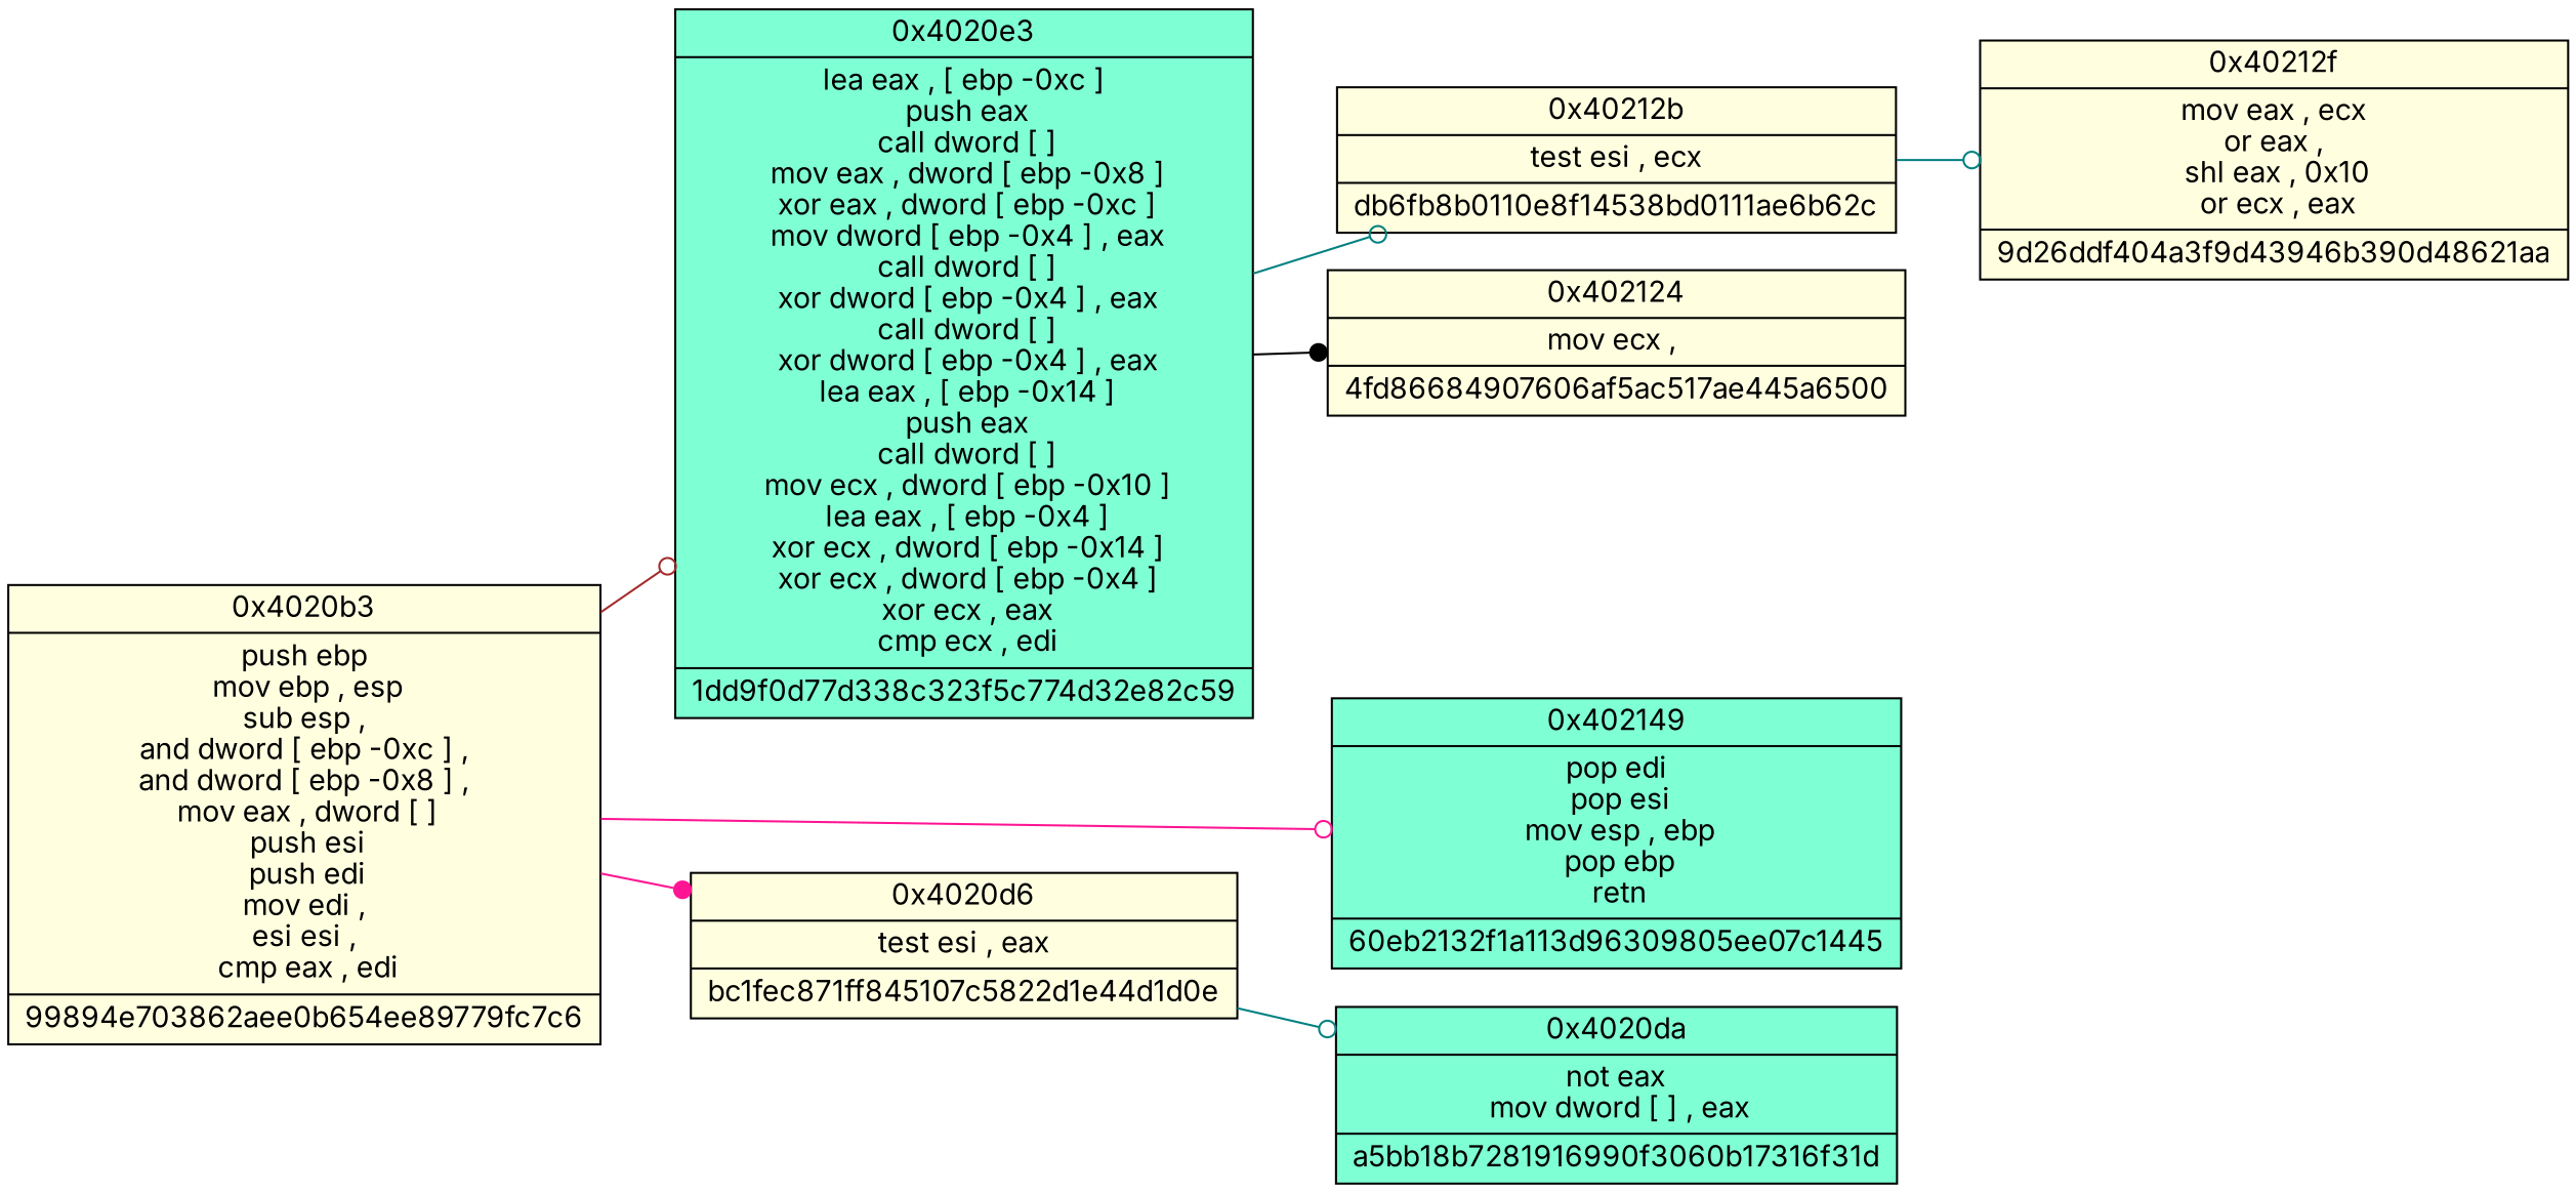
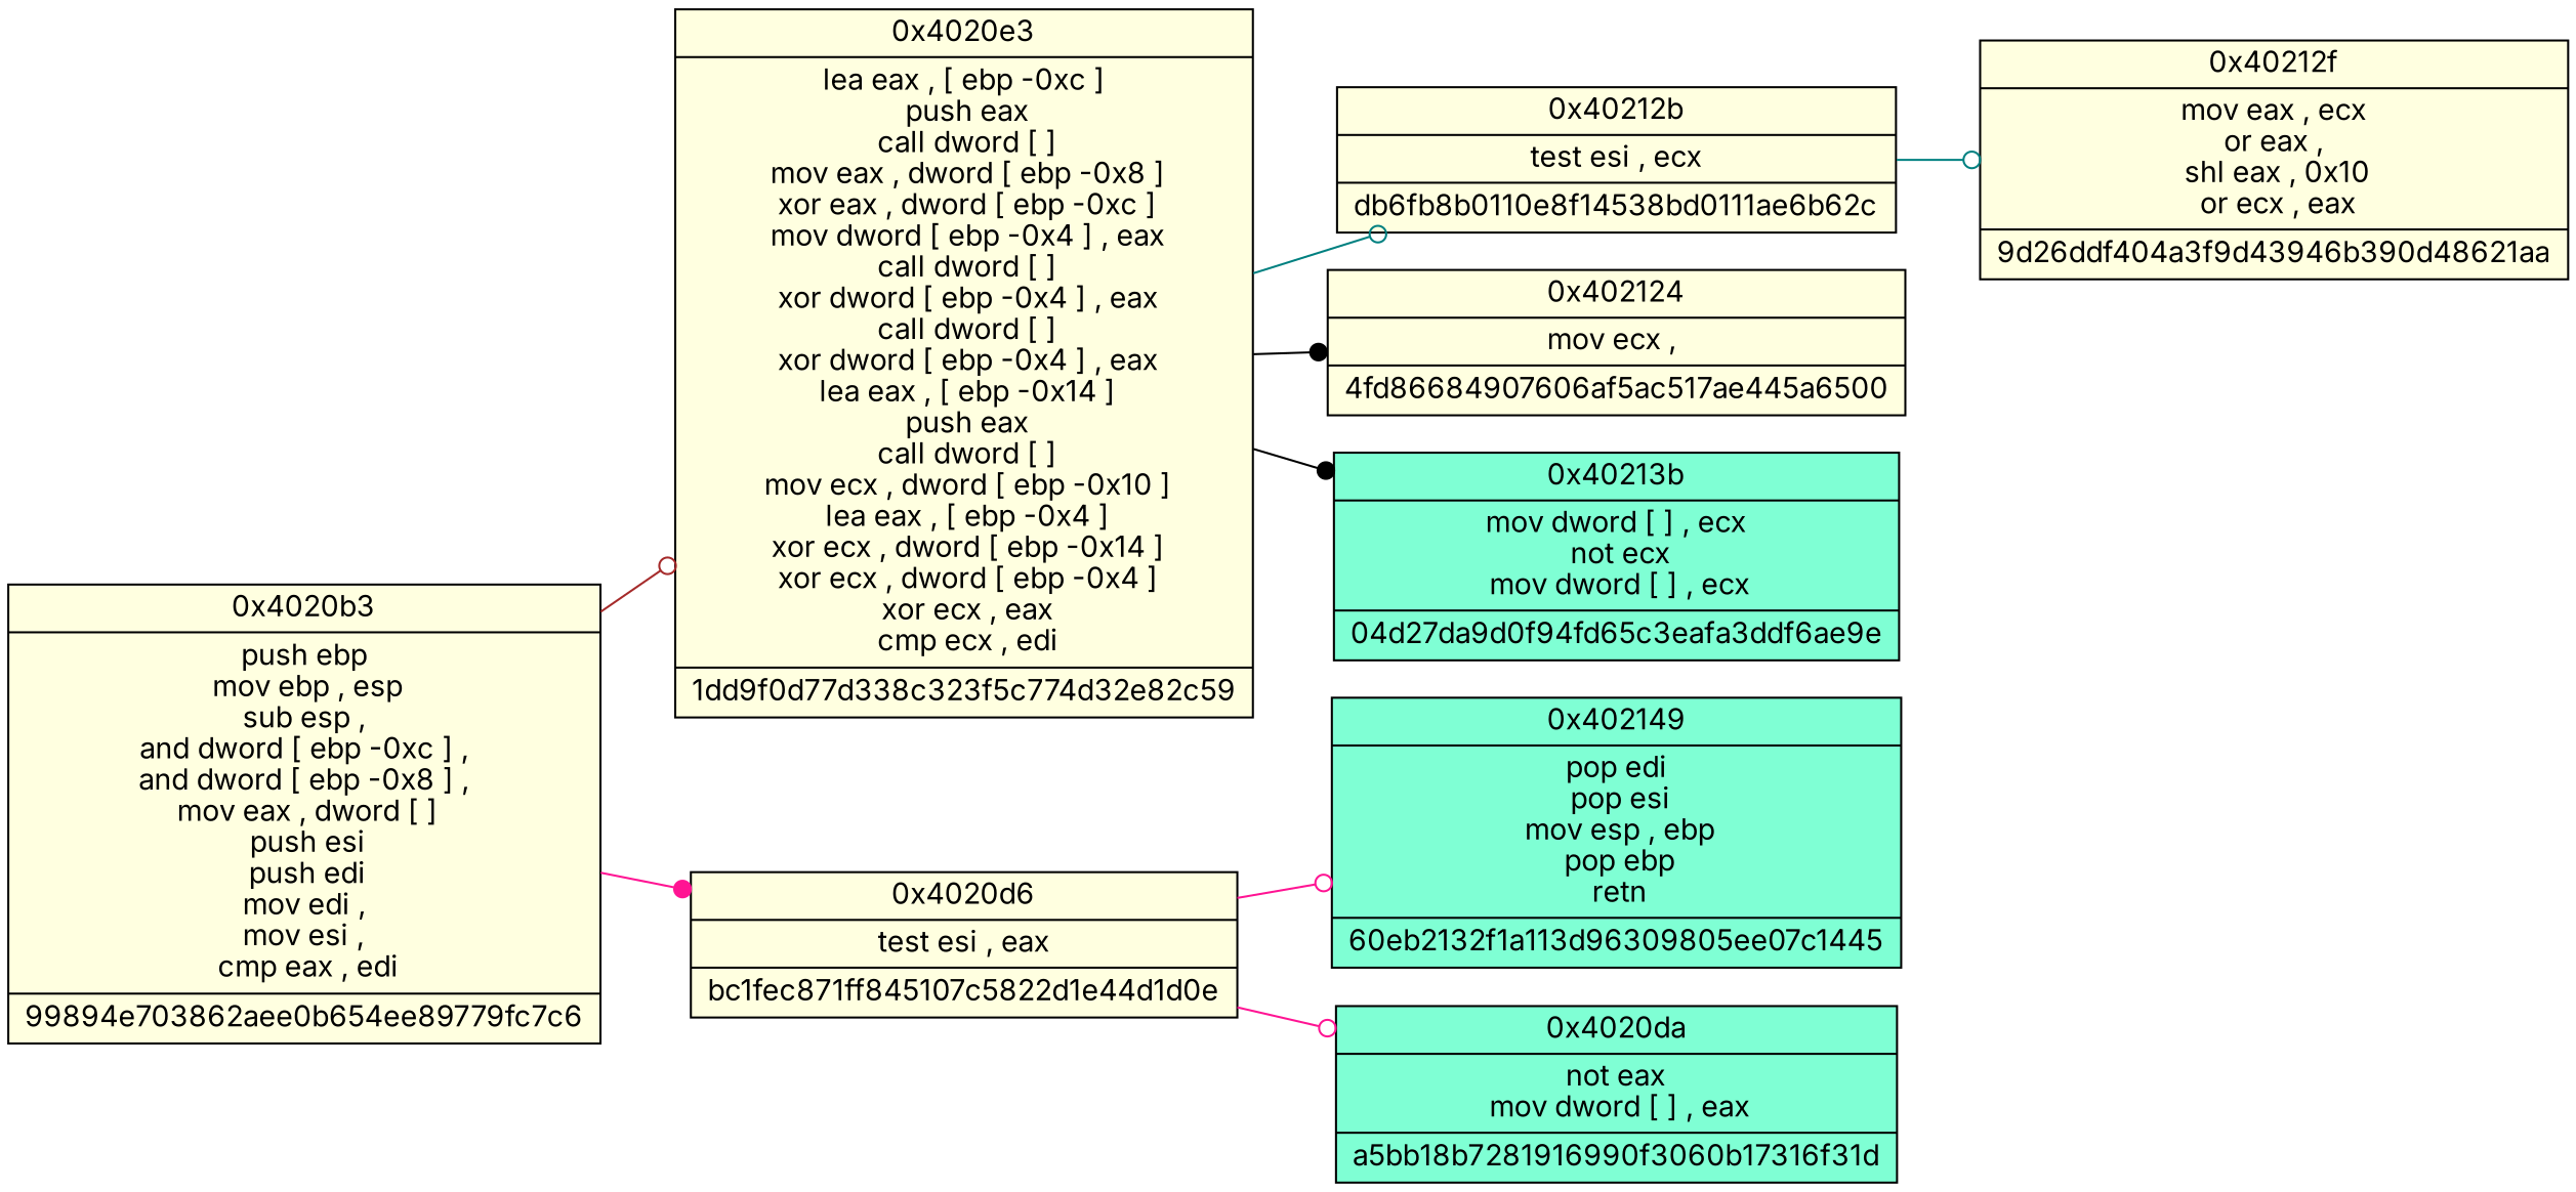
  digraph {
    fontname=Inter
    rankdir=LR
    node [fillcolor=lightyellow fontname=Inter shape=record style=filled]
    edge [arrowhead=odot color=deeppink fontname=Inter]
-   n1 [label="0x4020b3|  push ebp\n mov ebp ,  esp\n sub esp , \n and dword  [ ebp -0xc ] , \n and dword  [ ebp -0x8 ] , \n mov eax ,  dword  [ ]\n push esi\n push edi\n mov edi , \n esi esi , \n cmp eax ,  edi\n| 99894e703862aee0b654ee89779fc7c6"]
-   n2 [fillcolor=aquamarine label="0x4020e3|  lea eax ,   [ ebp -0xc ]\n push eax\n call dword  [ ]\n mov eax ,  dword  [ ebp -0x8 ]\n xor eax ,  dword  [ ebp -0xc ]\n mov dword  [ ebp -0x4 ] ,  eax\n call dword  [ ]\n xor dword  [ ebp -0x4 ] ,  eax\n call dword  [ ]\n xor dword  [ ebp -0x4 ] ,  eax\n lea eax ,   [ ebp -0x14 ]\n push eax\n call dword  [ ]\n mov ecx ,  dword  [ ebp -0x10 ]\n lea eax ,   [ ebp -0x4 ]\n xor ecx ,  dword  [ ebp -0x14 ]\n xor ecx ,  dword  [ ebp -0x4 ]\n xor ecx ,  eax\n cmp ecx ,  edi\n| 1dd9f0d77d338c323f5c774d32e82c59"]
+   n1 [label="0x4020b3|  push ebp\n mov ebp ,  esp\n sub esp , \n and dword  [ ebp -0xc ] , \n and dword  [ ebp -0x8 ] , \n mov eax ,  dword  [ ]\n push esi\n push edi\n mov edi , \n mov esi , \n cmp eax ,  edi\n| 99894e703862aee0b654ee89779fc7c6"]
+   n2 [label="0x4020e3|  lea eax ,   [ ebp -0xc ]\n push eax\n call dword  [ ]\n mov eax ,  dword  [ ebp -0x8 ]\n xor eax ,  dword  [ ebp -0xc ]\n mov dword  [ ebp -0x4 ] ,  eax\n call dword  [ ]\n xor dword  [ ebp -0x4 ] ,  eax\n call dword  [ ]\n xor dword  [ ebp -0x4 ] ,  eax\n lea eax ,   [ ebp -0x14 ]\n push eax\n call dword  [ ]\n mov ecx ,  dword  [ ebp -0x10 ]\n lea eax ,   [ ebp -0x4 ]\n xor ecx ,  dword  [ ebp -0x14 ]\n xor ecx ,  dword  [ ebp -0x4 ]\n xor ecx ,  eax\n cmp ecx ,  edi\n| 1dd9f0d77d338c323f5c774d32e82c59"]
    n3 [label="0x4020d6|  test esi ,  eax\n| bc1fec871ff845107c5822d1e44d1d0e"]
    n4 [fillcolor=aquamarine label="0x402149|  pop edi\n pop esi\n mov esp ,  ebp\n pop ebp\n retn\n| 60eb2132f1a113d96309805ee07c1445"]
    n5 [label="0x40212b|  test esi ,  ecx\n| db6fb8b0110e8f14538bd0111ae6b62c"]
    n6 [label="0x402124|  mov ecx , \n| 4fd86684907606af5ac517ae445a6500"]
+   n7 [fillcolor=aquamarine label="0x40213b|  mov dword  [ ] ,  ecx\n not ecx\n mov dword  [ ] ,  ecx\n| 04d27da9d0f94fd65c3eafa3ddf6ae9e"]
    n8 [fillcolor=aquamarine label="0x4020da|  not eax\n mov dword  [ ] ,  eax\n| a5bb18b7281916990f3060b17316f31d"]
    n9 [label="0x40212f|  mov eax ,  ecx\n or eax , \n shl eax ,  0x10\n or ecx ,  eax\n| 9d26ddf404a3f9d43946b390d48621aa"]
    n1 -> n2 [color=brown]
    n1 -> n3 [arrowhead=dot]
-   n1 -> n4
+   n3 -> n4
    n2 -> n5 [color=teal]
    n2 -> n6 [arrowhead=dot color=black]
-   n3 -> n8 [color=teal]
+   n2 -> n7 [arrowhead=dot color=black]
+   n3 -> n8
    n5 -> n9 [color=teal]
  }
